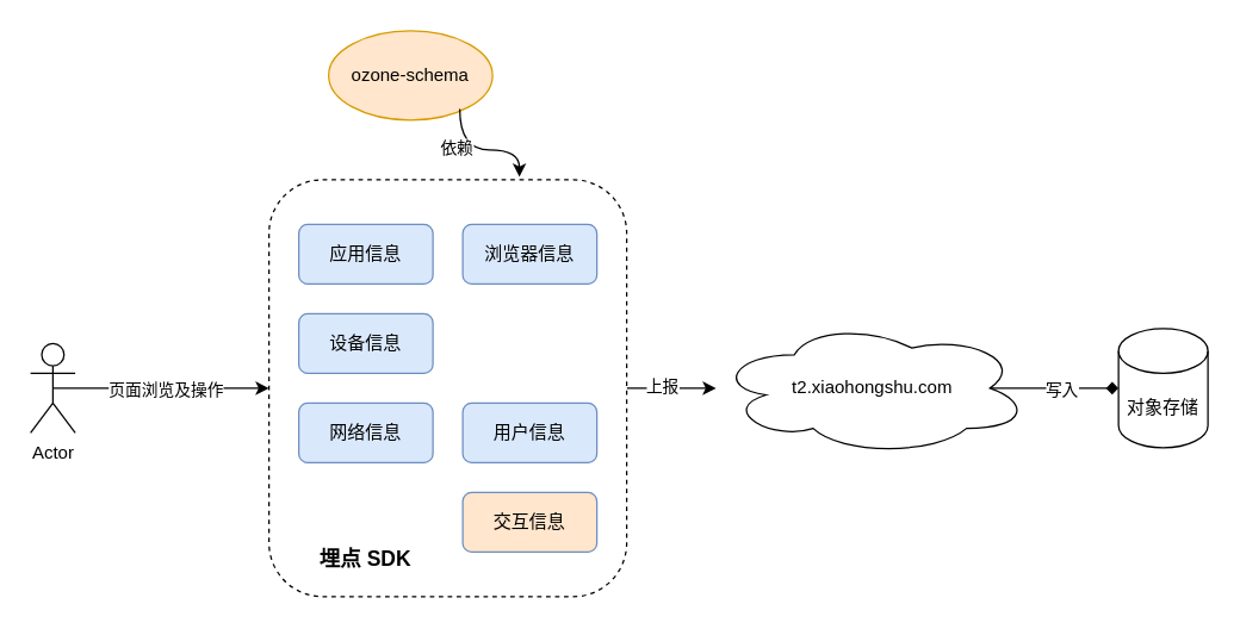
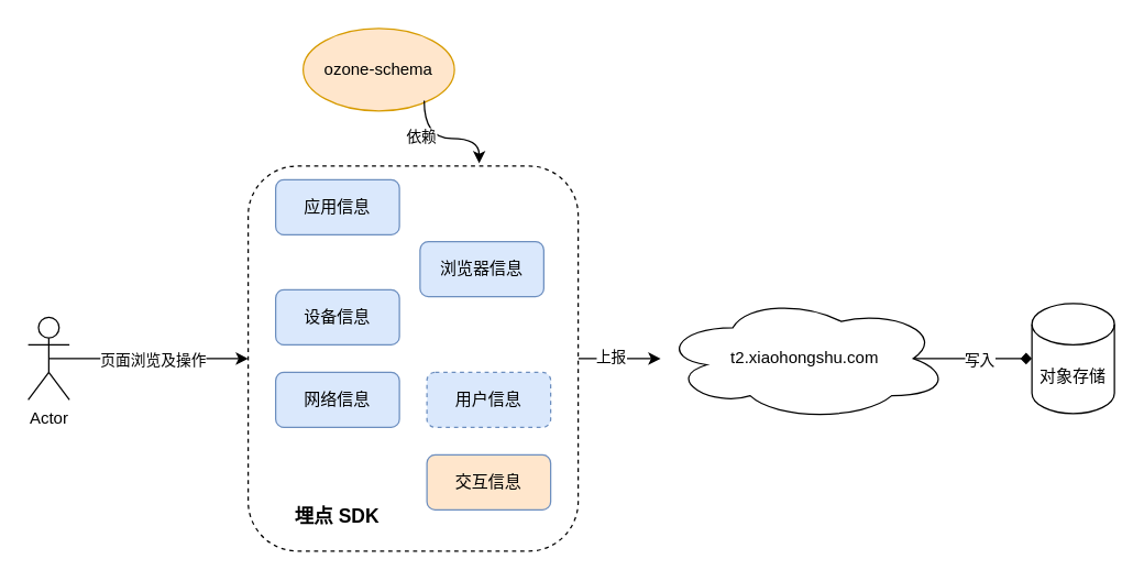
  <mxCell id="0" />
  <mxCell id="1" parent="0" />
  <mxCell id="2" style="edgeStyle=orthogonalEdgeStyle;rounded=0;orthogonalLoop=1;jettySize=auto;html=1;exitX=0.5;exitY=0.5;exitDx=0;exitDy=0;exitPerimeter=0;entryX=0;entryY=0.5;entryDx=0;entryDy=0;" parent="1" source="4" target="7" edge="1"><mxGeometry relative="1" as="geometry" /></mxCell>
  <mxCell id="3" value="页面浏览及操作" style="edgeLabel;html=1;align=center;verticalAlign=middle;resizable=0;points=[];" parent="2" vertex="1" connectable="0"><mxGeometry x="-0.179" y="2" relative="1" as="geometry"><mxPoint x="15" y="2" as="offset" /></mxGeometry></mxCell>
  <mxCell id="4" value="Actor" style="shape=umlActor;verticalLabelPosition=bottom;verticalAlign=top;html=1;outlineConnect=0;" parent="1" vertex="1"><mxGeometry x="20" y="230" width="30" height="60" as="geometry" /></mxCell>
  <mxCell id="5" style="edgeStyle=orthogonalEdgeStyle;rounded=0;orthogonalLoop=1;jettySize=auto;html=1;exitX=1;exitY=0.5;exitDx=0;exitDy=0;" parent="1" source="7" target="11" edge="1"><mxGeometry relative="1" as="geometry" /></mxCell>
  <mxCell id="6" value="上报" style="edgeLabel;html=1;align=center;verticalAlign=middle;resizable=0;points=[];" parent="5" vertex="1" connectable="0"><mxGeometry x="-0.22" y="2" relative="1" as="geometry"><mxPoint as="offset" /></mxGeometry></mxCell>
  <mxCell id="7" value="" style="rounded=1;whiteSpace=wrap;html=1;dashed=1;" parent="1" vertex="1"><mxGeometry x="180" y="120" width="240" height="280" as="geometry" /></mxCell>
- <mxCell id="8" value="应用信息" style="rounded=1;whiteSpace=wrap;html=1;fillColor=#dae8fc;strokeColor=#6c8ebf;" parent="1" vertex="1"><mxGeometry x="200" y="150" width="90" height="40" as="geometry" /></mxCell>
+ <mxCell id="8" value="应用信息" style="rounded=1;whiteSpace=wrap;html=1;fillColor=#dae8fc;strokeColor=#6c8ebf;" parent="1" vertex="1"><mxGeometry x="200" y="130" width="90" height="40" as="geometry" /></mxCell>
  <mxCell id="9" style="edgeStyle=orthogonalEdgeStyle;rounded=0;orthogonalLoop=1;jettySize=auto;html=1;exitX=0.875;exitY=0.5;exitDx=0;exitDy=0;exitPerimeter=0;endArrow=diamond;" parent="1" source="11" target="12" edge="1"><mxGeometry relative="1" as="geometry" /></mxCell>
  <mxCell id="10" value="写入" style="edgeLabel;html=1;align=center;verticalAlign=middle;resizable=0;points=[];" parent="9" vertex="1" connectable="0"><mxGeometry x="-0.205" y="4" relative="1" as="geometry"><mxPoint x="14" y="4" as="offset" /></mxGeometry></mxCell>
  <mxCell id="11" value="t2.xiaohongshu.com" style="ellipse;shape=cloud;whiteSpace=wrap;html=1;" parent="1" vertex="1"><mxGeometry x="480" y="215" width="210" height="90" as="geometry" /></mxCell>
  <mxCell id="12" value="对象存储" style="shape=cylinder3;whiteSpace=wrap;html=1;boundedLbl=1;backgroundOutline=1;size=15;" parent="1" vertex="1"><mxGeometry x="750" y="220" width="60" height="80" as="geometry" /></mxCell>
  <mxCell id="13" value="埋点 SDK" style="text;html=1;strokeColor=none;fillColor=none;align=center;verticalAlign=middle;whiteSpace=wrap;rounded=0;fontStyle=1;fontSize=14;" parent="1" vertex="1"><mxGeometry x="210" y="360" width="70" height="30" as="geometry" /></mxCell>
- <mxCell id="14" value="浏览器信息" style="rounded=1;whiteSpace=wrap;html=1;fillColor=#dae8fc;strokeColor=#6c8ebf;" parent="1" vertex="1"><mxGeometry x="310" y="150" width="90" height="40" as="geometry" /></mxCell>
+ <mxCell id="14" value="浏览器信息" style="rounded=1;whiteSpace=wrap;html=1;fillColor=#dae8fc;strokeColor=#6c8ebf;" parent="1" vertex="1"><mxGeometry x="305" y="175" width="90" height="40" as="geometry" /></mxCell>
  <mxCell id="15" value="设备信息" style="rounded=1;whiteSpace=wrap;html=1;fillColor=#dae8fc;strokeColor=#6c8ebf;" parent="1" vertex="1"><mxGeometry x="200" y="210" width="90" height="40" as="geometry" /></mxCell>
  <mxCell id="16" value="网络信息" style="rounded=1;whiteSpace=wrap;html=1;fillColor=#dae8fc;strokeColor=#6c8ebf;" parent="1" vertex="1"><mxGeometry x="200" y="270" width="90" height="40" as="geometry" /></mxCell>
- <mxCell id="17" value="用户信息" style="rounded=1;whiteSpace=wrap;html=1;fillColor=#dae8fc;strokeColor=#6c8ebf;" parent="1" vertex="1"><mxGeometry x="310" y="270" width="90" height="40" as="geometry" /></mxCell>
+ <mxCell id="17" value="用户信息" style="rounded=1;whiteSpace=wrap;html=1;fillColor=#dae8fc;strokeColor=#6c8ebf;dashed=1;" parent="1" vertex="1"><mxGeometry x="310" y="270" width="90" height="40" as="geometry" /></mxCell>
  <mxCell id="18" value="交互信息" style="rounded=1;whiteSpace=wrap;html=1;fillColor=#ffe6cc;strokeColor=#6c8ebf;" parent="1" vertex="1"><mxGeometry x="310" y="330" width="90" height="40" as="geometry" /></mxCell>
  <mxCell id="19" value="ozone-schema" style="ellipse;whiteSpace=wrap;html=1;fillColor=#ffe6cc;strokeColor=#d79b00;" parent="1" vertex="1"><mxGeometry x="220" y="20" width="110" height="60" as="geometry" /></mxCell>
  <mxCell id="20" style="edgeStyle=orthogonalEdgeStyle;orthogonalLoop=1;jettySize=auto;html=1;exitX=0.8;exitY=0.875;exitDx=0;exitDy=0;entryX=0.7;entryY=-0.007;entryDx=0;entryDy=0;entryPerimeter=0;exitPerimeter=0;curved=1;" parent="1" source="19" target="7" edge="1"><mxGeometry relative="1" as="geometry" /></mxCell>
  <mxCell id="21" value="依赖" style="edgeLabel;html=1;align=center;verticalAlign=middle;resizable=0;points=[];" parent="20" vertex="1" connectable="0"><mxGeometry x="-0.402" y="-3" relative="1" as="geometry"><mxPoint as="offset" /></mxGeometry></mxCell>
